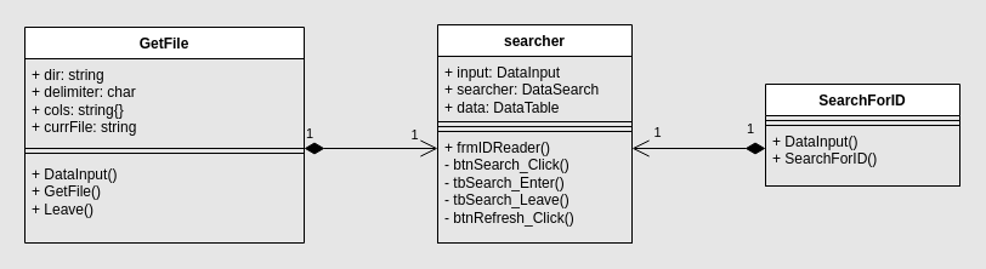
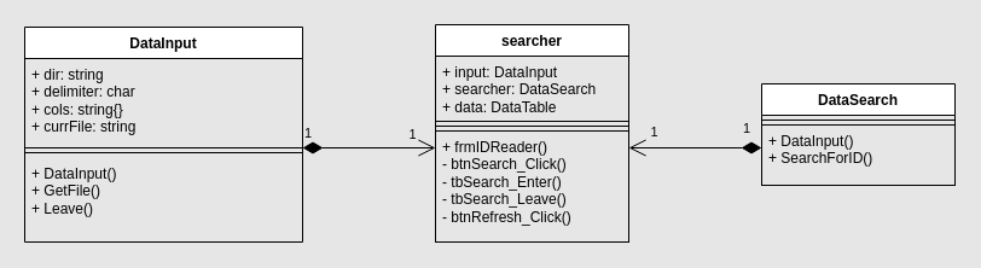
  <mxCell id="0" />
  <mxCell id="1" parent="0" />
- <mxCell id="2" value="GetFile" style="swimlane;fontStyle=1;align=center;verticalAlign=top;childLayout=stackLayout;horizontal=1;startSize=26;horizontalStack=0;resizeParent=1;resizeParentMax=0;resizeLast=0;collapsible=1;marginBottom=0;whiteSpace=wrap;html=1;strokeColor=#000000;" vertex="1" parent="1"><mxGeometry x="20" y="22" width="230" height="178" as="geometry" /></mxCell>
+ <mxCell id="2" value="DataInput" style="swimlane;fontStyle=1;align=center;verticalAlign=top;childLayout=stackLayout;horizontal=1;startSize=26;horizontalStack=0;resizeParent=1;resizeParentMax=0;resizeLast=0;collapsible=1;marginBottom=0;whiteSpace=wrap;html=1;strokeColor=#000000;" vertex="1" parent="1"><mxGeometry x="20" y="22" width="230" height="178" as="geometry" /></mxCell>
  <mxCell id="3" value="&lt;font color=&quot;#000000&quot;&gt;+ dir: string&lt;br&gt;+ delimiter: char&lt;br&gt;+ cols: string{}&lt;br&gt;+ currFile: string&lt;/font&gt;" style="text;strokeColor=#000000;fillColor=none;align=left;verticalAlign=top;spacingLeft=4;spacingRight=4;overflow=hidden;rotatable=0;points=[[0,0.5],[1,0.5]];portConstraint=eastwest;whiteSpace=wrap;html=1;" vertex="1" parent="2"><mxGeometry y="26" width="230" height="74" as="geometry" /></mxCell>
  <mxCell id="4" value="" style="line;strokeWidth=1;fillColor=none;align=left;verticalAlign=middle;spacingTop=-1;spacingLeft=3;spacingRight=3;rotatable=0;labelPosition=right;points=[];portConstraint=eastwest;strokeColor=inherit;" vertex="1" parent="2"><mxGeometry y="100" width="230" height="8" as="geometry" /></mxCell>
  <mxCell id="5" value="&lt;font style=&quot;&quot; color=&quot;#000000&quot;&gt;+ DataInput()&lt;br&gt;+ GetFile()&lt;br&gt;+ Leave()&lt;/font&gt;" style="text;strokeColor=none;fillColor=none;align=left;verticalAlign=top;spacingLeft=4;spacingRight=4;overflow=hidden;rotatable=0;points=[[0,0.5],[1,0.5]];portConstraint=eastwest;whiteSpace=wrap;html=1;" vertex="1" parent="2"><mxGeometry y="108" width="230" height="70" as="geometry" /></mxCell>
- <mxCell id="6" value="SearchForID" style="swimlane;fontStyle=1;align=center;verticalAlign=top;childLayout=stackLayout;horizontal=1;startSize=26;horizontalStack=0;resizeParent=1;resizeParentMax=0;resizeLast=0;collapsible=1;marginBottom=0;whiteSpace=wrap;html=1;strokeColor=#000000;" vertex="1" parent="1"><mxGeometry x="630" y="69" width="160" height="84" as="geometry" /></mxCell>
+ <mxCell id="6" value="DataSearch" style="swimlane;fontStyle=1;align=center;verticalAlign=top;childLayout=stackLayout;horizontal=1;startSize=26;horizontalStack=0;resizeParent=1;resizeParentMax=0;resizeLast=0;collapsible=1;marginBottom=0;whiteSpace=wrap;html=1;strokeColor=#000000;" vertex="1" parent="1"><mxGeometry x="630" y="69" width="160" height="84" as="geometry" /></mxCell>
  <mxCell id="7" value="" style="line;strokeWidth=1;fillColor=none;align=left;verticalAlign=middle;spacingTop=-1;spacingLeft=3;spacingRight=3;rotatable=0;labelPosition=right;points=[];portConstraint=eastwest;strokeColor=inherit;" vertex="1" parent="6"><mxGeometry y="26" width="160" height="8" as="geometry" /></mxCell>
  <mxCell id="8" value="&lt;font color=&quot;#000000&quot;&gt;+ DataInput()&lt;br&gt;+ SearchForID()&lt;/font&gt;" style="text;strokeColor=#000000;fillColor=none;align=left;verticalAlign=top;spacingLeft=4;spacingRight=4;overflow=hidden;rotatable=0;points=[[0,0.5],[1,0.5]];portConstraint=eastwest;whiteSpace=wrap;html=1;" vertex="1" parent="6"><mxGeometry y="34" width="160" height="50" as="geometry" /></mxCell>
  <mxCell id="9" value="searcher" style="swimlane;fontStyle=1;align=center;verticalAlign=top;childLayout=stackLayout;horizontal=1;startSize=26;horizontalStack=0;resizeParent=1;resizeParentMax=0;resizeLast=0;collapsible=1;marginBottom=0;whiteSpace=wrap;html=1;strokeColor=#000000;" vertex="1" parent="1"><mxGeometry x="360" y="20" width="160" height="180" as="geometry" /></mxCell>
  <mxCell id="10" value="&lt;font color=&quot;#000000&quot;&gt;+ input: DataInput&lt;br&gt;+ searcher: DataSearch&lt;br&gt;+ data: DataTable&lt;/font&gt;" style="text;strokeColor=#000000;fillColor=none;align=left;verticalAlign=top;spacingLeft=4;spacingRight=4;overflow=hidden;rotatable=0;points=[[0,0.5],[1,0.5]];portConstraint=eastwest;whiteSpace=wrap;html=1;" vertex="1" parent="9"><mxGeometry y="26" width="160" height="54" as="geometry" /></mxCell>
  <mxCell id="11" value="" style="line;strokeWidth=1;fillColor=none;align=left;verticalAlign=middle;spacingTop=-1;spacingLeft=3;spacingRight=3;rotatable=0;labelPosition=right;points=[];portConstraint=eastwest;strokeColor=inherit;" vertex="1" parent="9"><mxGeometry y="80" width="160" height="8" as="geometry" /></mxCell>
  <mxCell id="12" value="&lt;font color=&quot;#000000&quot;&gt;+ frmIDReader()&lt;br&gt;- btnSearch_Click()&lt;br&gt;- tbSearch_Enter()&lt;br&gt;- tbSearch_Leave()&lt;br&gt;- btnRefresh_Click()&lt;/font&gt;" style="text;strokeColor=#000000;fillColor=none;align=left;verticalAlign=top;spacingLeft=4;spacingRight=4;overflow=hidden;rotatable=0;points=[[0,0.5],[1,0.5]];portConstraint=eastwest;whiteSpace=wrap;html=1;" vertex="1" parent="9"><mxGeometry y="88" width="160" height="92" as="geometry" /></mxCell>
  <mxCell id="13" value="1" style="endArrow=open;html=1;endSize=12;startArrow=diamondThin;startSize=14;startFill=1;edgeStyle=orthogonalEdgeStyle;align=left;verticalAlign=bottom;rounded=0;strokeColor=#000000;fontColor=#000000;labelBackgroundColor=none;" edge="1" parent="1"><mxGeometry x="-1" y="3" relative="1" as="geometry"><mxPoint x="250" y="122" as="sourcePoint" /><mxPoint x="360" y="122" as="targetPoint" /></mxGeometry></mxCell>
  <mxCell id="14" value="&lt;font style=&quot;&quot; color=&quot;#000000&quot;&gt;1&lt;/font&gt;" style="edgeLabel;html=1;align=center;verticalAlign=middle;resizable=0;points=[];labelBackgroundColor=none;" vertex="1" connectable="0" parent="13"><mxGeometry x="0.818" y="-6" relative="1" as="geometry"><mxPoint x="-10" y="-18" as="offset" /></mxGeometry></mxCell>
  <mxCell id="15" value="1" style="endArrow=open;html=1;endSize=12;startArrow=diamondThin;startSize=14;startFill=1;edgeStyle=orthogonalEdgeStyle;align=left;verticalAlign=bottom;rounded=0;strokeColor=#000000;fontColor=#000000;labelBackgroundColor=none;" edge="1" parent="1"><mxGeometry x="-0.691" y="-7" relative="1" as="geometry"><mxPoint x="630" y="122" as="sourcePoint" /><mxPoint x="520" y="122" as="targetPoint" /><mxPoint as="offset" /></mxGeometry></mxCell>
  <mxCell id="16" value="&lt;font style=&quot;&quot; color=&quot;#000000&quot;&gt;1&lt;/font&gt;" style="edgeLabel;html=1;align=center;verticalAlign=middle;resizable=0;points=[];labelBackgroundColor=none;" vertex="1" connectable="0" parent="15"><mxGeometry x="0.8" y="8" relative="1" as="geometry"><mxPoint x="9" y="-22" as="offset" /></mxGeometry></mxCell>
